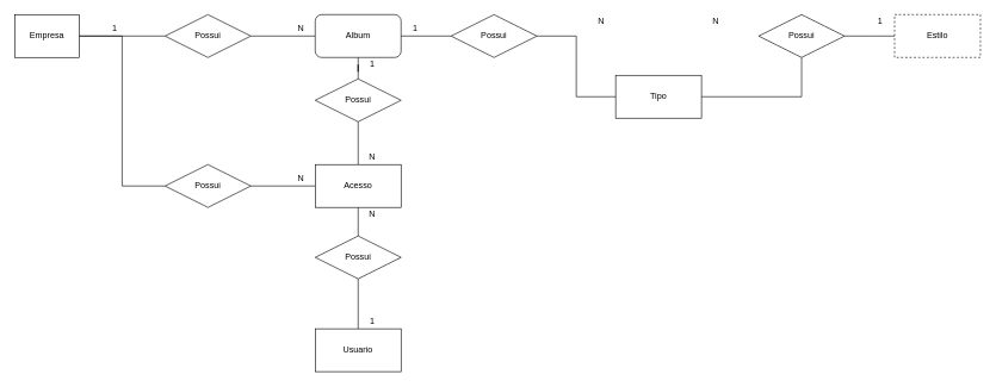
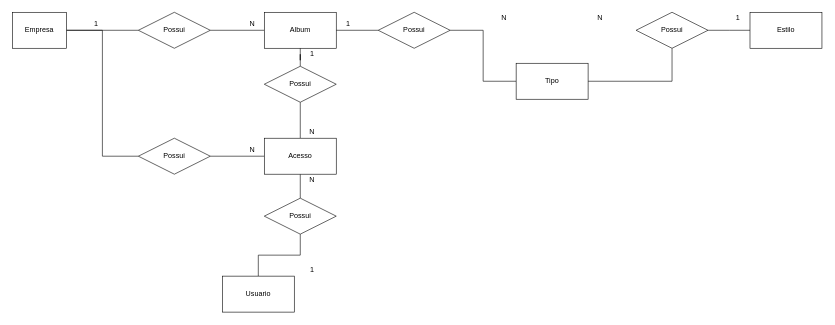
  <mxCell id="0" />
  <mxCell id="1" parent="0" />
  <mxCell id="2" style="edgeStyle=orthogonalEdgeStyle;rounded=0;orthogonalLoop=1;jettySize=auto;html=1;entryX=0;entryY=0.5;entryDx=0;entryDy=0;endArrow=none;endFill=0;" parent="1" source="4" target="6" edge="1"><mxGeometry relative="1" as="geometry" /></mxCell>
  <mxCell id="3" style="edgeStyle=orthogonalEdgeStyle;rounded=0;orthogonalLoop=1;jettySize=auto;html=1;entryX=0;entryY=0.5;entryDx=0;entryDy=0;endArrow=none;endFill=0;" parent="1" source="4" target="15" edge="1"><mxGeometry relative="1" as="geometry" /></mxCell>
  <mxCell id="4" value="Empresa" style="rounded=0;whiteSpace=wrap;html=1;" parent="1" vertex="1"><mxGeometry x="20" y="20" width="90" height="60" as="geometry" /></mxCell>
  <mxCell id="5" style="edgeStyle=orthogonalEdgeStyle;rounded=0;orthogonalLoop=1;jettySize=auto;html=1;entryX=0;entryY=0.5;entryDx=0;entryDy=0;endArrow=none;endFill=0;" parent="1" source="6" target="7" edge="1"><mxGeometry relative="1" as="geometry" /></mxCell>
  <mxCell id="6" value="Possui" style="shape=rhombus;perimeter=rhombusPerimeter;whiteSpace=wrap;html=1;align=center;" parent="1" vertex="1"><mxGeometry x="230" y="20" width="120" height="60" as="geometry" /></mxCell>
- <mxCell id="7" value="Album" style="whiteSpace=wrap;html=1;rounded=1;" parent="1" vertex="1"><mxGeometry x="440" y="20" width="120" height="60" as="geometry" /></mxCell>
+ <mxCell id="7" value="Album" style="rounded=0;whiteSpace=wrap;html=1;" parent="1" vertex="1"><mxGeometry x="440" y="20" width="120" height="60" as="geometry" /></mxCell>
  <mxCell id="8" value="1" style="text;html=1;strokeColor=none;fillColor=none;align=center;verticalAlign=middle;whiteSpace=wrap;rounded=0;" parent="1" vertex="1"><mxGeometry x="140" y="30" width="40" height="20" as="geometry" /></mxCell>
  <mxCell id="9" value="N" style="text;html=1;strokeColor=none;fillColor=none;align=center;verticalAlign=middle;whiteSpace=wrap;rounded=0;" parent="1" vertex="1"><mxGeometry x="400" y="30" width="40" height="20" as="geometry" /></mxCell>
  <mxCell id="10" style="edgeStyle=orthogonalEdgeStyle;rounded=0;orthogonalLoop=1;jettySize=auto;html=1;entryX=1;entryY=0.5;entryDx=0;entryDy=0;endArrow=none;endFill=0;" edge="1" parent="1" source="11"><mxGeometry relative="1" as="geometry"><mxPoint x="1180" y="50" as="targetPoint" /></mxGeometry></mxCell>
- <mxCell id="11" value="Estilo" style="rounded=0;whiteSpace=wrap;html=1;dashed=1;" parent="1" vertex="1"><mxGeometry x="1250" y="20" width="120" height="60" as="geometry" /></mxCell>
+ <mxCell id="11" value="Estilo" style="rounded=0;whiteSpace=wrap;html=1;" parent="1" vertex="1"><mxGeometry x="1250" y="20" width="120" height="60" as="geometry" /></mxCell>
  <mxCell id="12" value="1" style="text;html=1;strokeColor=none;fillColor=none;align=center;verticalAlign=middle;whiteSpace=wrap;rounded=0;" parent="1" vertex="1"><mxGeometry x="560" y="30" width="40" height="20" as="geometry" /></mxCell>
  <mxCell id="13" value="1" style="text;html=1;strokeColor=none;fillColor=none;align=center;verticalAlign=middle;whiteSpace=wrap;rounded=0;" parent="1" vertex="1"><mxGeometry x="1210" y="20" width="40" height="20" as="geometry" /></mxCell>
  <mxCell id="14" style="edgeStyle=orthogonalEdgeStyle;rounded=0;orthogonalLoop=1;jettySize=auto;html=1;entryX=0;entryY=0.5;entryDx=0;entryDy=0;endArrow=none;endFill=0;" parent="1" source="15" target="18" edge="1"><mxGeometry relative="1" as="geometry" /></mxCell>
  <mxCell id="15" value="Possui" style="shape=rhombus;perimeter=rhombusPerimeter;whiteSpace=wrap;html=1;align=center;" parent="1" vertex="1"><mxGeometry x="230" y="230" width="120" height="60" as="geometry" /></mxCell>
  <mxCell id="16" style="edgeStyle=orthogonalEdgeStyle;rounded=0;orthogonalLoop=1;jettySize=auto;html=1;entryX=0.5;entryY=0;entryDx=0;entryDy=0;endArrow=none;endFill=0;" parent="1" source="18" target="25" edge="1"><mxGeometry relative="1" as="geometry" /></mxCell>
  <mxCell id="17" style="edgeStyle=orthogonalEdgeStyle;rounded=0;orthogonalLoop=1;jettySize=auto;html=1;entryX=0.5;entryY=1;entryDx=0;entryDy=0;endArrow=none;endFill=0;" edge="1" parent="1" source="18" target="21"><mxGeometry relative="1" as="geometry"><mxPoint x="500" y="370" as="targetPoint" /></mxGeometry></mxCell>
  <mxCell id="18" value="Acesso" style="rounded=0;whiteSpace=wrap;html=1;" parent="1" vertex="1"><mxGeometry x="440" y="230" width="120" height="60" as="geometry" /></mxCell>
  <mxCell id="19" value="N" style="text;html=1;strokeColor=none;fillColor=none;align=center;verticalAlign=middle;whiteSpace=wrap;rounded=0;" parent="1" vertex="1"><mxGeometry x="400" y="240" width="40" height="20" as="geometry" /></mxCell>
  <mxCell id="20" style="edgeStyle=orthogonalEdgeStyle;rounded=0;orthogonalLoop=1;jettySize=auto;html=1;entryX=0.5;entryY=1;entryDx=0;entryDy=0;endArrow=none;endFill=0;" parent="1" source="21" target="7" edge="1"><mxGeometry relative="1" as="geometry" /></mxCell>
  <mxCell id="21" value="Possui" style="shape=rhombus;perimeter=rhombusPerimeter;whiteSpace=wrap;html=1;align=center;" parent="1" vertex="1"><mxGeometry x="440" y="110" width="120" height="60" as="geometry" /></mxCell>
  <mxCell id="22" value="N" style="text;html=1;strokeColor=none;fillColor=none;align=center;verticalAlign=middle;whiteSpace=wrap;rounded=0;" parent="1" vertex="1"><mxGeometry x="500" y="210" width="40" height="20" as="geometry" /></mxCell>
  <mxCell id="23" value="1" style="text;html=1;strokeColor=none;fillColor=none;align=center;verticalAlign=middle;whiteSpace=wrap;rounded=0;" parent="1" vertex="1"><mxGeometry x="500" y="80" width="40" height="20" as="geometry" /></mxCell>
  <mxCell id="24" style="edgeStyle=orthogonalEdgeStyle;rounded=0;orthogonalLoop=1;jettySize=auto;html=1;entryX=0.5;entryY=0;entryDx=0;entryDy=0;endArrow=none;endFill=0;" parent="1" source="25" target="26" edge="1"><mxGeometry relative="1" as="geometry" /></mxCell>
  <mxCell id="25" value="Possui" style="shape=rhombus;perimeter=rhombusPerimeter;whiteSpace=wrap;html=1;align=center;" parent="1" vertex="1"><mxGeometry x="440" y="330" width="120" height="60" as="geometry" /></mxCell>
- <mxCell id="26" value="Usuario" style="rounded=0;whiteSpace=wrap;html=1;" parent="1" vertex="1"><mxGeometry x="440" y="460" width="120" height="60" as="geometry" /></mxCell>
+ <mxCell id="26" value="Usuario" style="rounded=0;whiteSpace=wrap;html=1;" parent="1" vertex="1"><mxGeometry x="370" y="460" width="120" height="60" as="geometry" /></mxCell>
  <mxCell id="27" value="1" style="text;html=1;strokeColor=none;fillColor=none;align=center;verticalAlign=middle;whiteSpace=wrap;rounded=0;" parent="1" vertex="1"><mxGeometry x="500" y="440" width="40" height="20" as="geometry" /></mxCell>
  <mxCell id="28" value="N" style="text;html=1;strokeColor=none;fillColor=none;align=center;verticalAlign=middle;whiteSpace=wrap;rounded=0;" parent="1" vertex="1"><mxGeometry x="500" y="290" width="40" height="20" as="geometry" /></mxCell>
  <mxCell id="29" style="edgeStyle=orthogonalEdgeStyle;rounded=0;orthogonalLoop=1;jettySize=auto;html=1;entryX=0;entryY=0.5;entryDx=0;entryDy=0;endArrow=none;endFill=0;" edge="1" parent="1" source="7" target="31"><mxGeometry relative="1" as="geometry"><mxPoint x="670" y="50" as="sourcePoint" /></mxGeometry></mxCell>
  <mxCell id="30" style="edgeStyle=orthogonalEdgeStyle;rounded=0;orthogonalLoop=1;jettySize=auto;html=1;entryX=0;entryY=0.5;entryDx=0;entryDy=0;endArrow=none;endFill=0;" edge="1" parent="1" source="31" target="33"><mxGeometry relative="1" as="geometry" /></mxCell>
  <mxCell id="31" value="Possui" style="shape=rhombus;perimeter=rhombusPerimeter;whiteSpace=wrap;html=1;align=center;" vertex="1" parent="1"><mxGeometry x="630" y="20" width="120" height="60" as="geometry" /></mxCell>
  <mxCell id="32" style="edgeStyle=orthogonalEdgeStyle;rounded=0;orthogonalLoop=1;jettySize=auto;html=1;endArrow=none;endFill=0;" edge="1" parent="1" source="33" target="34"><mxGeometry relative="1" as="geometry" /></mxCell>
  <mxCell id="33" value="Tipo" style="rounded=0;whiteSpace=wrap;html=1;" vertex="1" parent="1"><mxGeometry x="860" y="105" width="120" height="60" as="geometry" /></mxCell>
  <mxCell id="34" value="Possui" style="shape=rhombus;perimeter=rhombusPerimeter;whiteSpace=wrap;html=1;align=center;" vertex="1" parent="1"><mxGeometry x="1060" y="20" width="120" height="60" as="geometry" /></mxCell>
  <mxCell id="35" value="N" style="text;html=1;strokeColor=none;fillColor=none;align=center;verticalAlign=middle;whiteSpace=wrap;rounded=0;" vertex="1" parent="1"><mxGeometry x="820" y="20" width="40" height="20" as="geometry" /></mxCell>
  <mxCell id="36" value="N" style="text;html=1;strokeColor=none;fillColor=none;align=center;verticalAlign=middle;whiteSpace=wrap;rounded=0;" vertex="1" parent="1"><mxGeometry x="980" y="20" width="40" height="20" as="geometry" /></mxCell>
